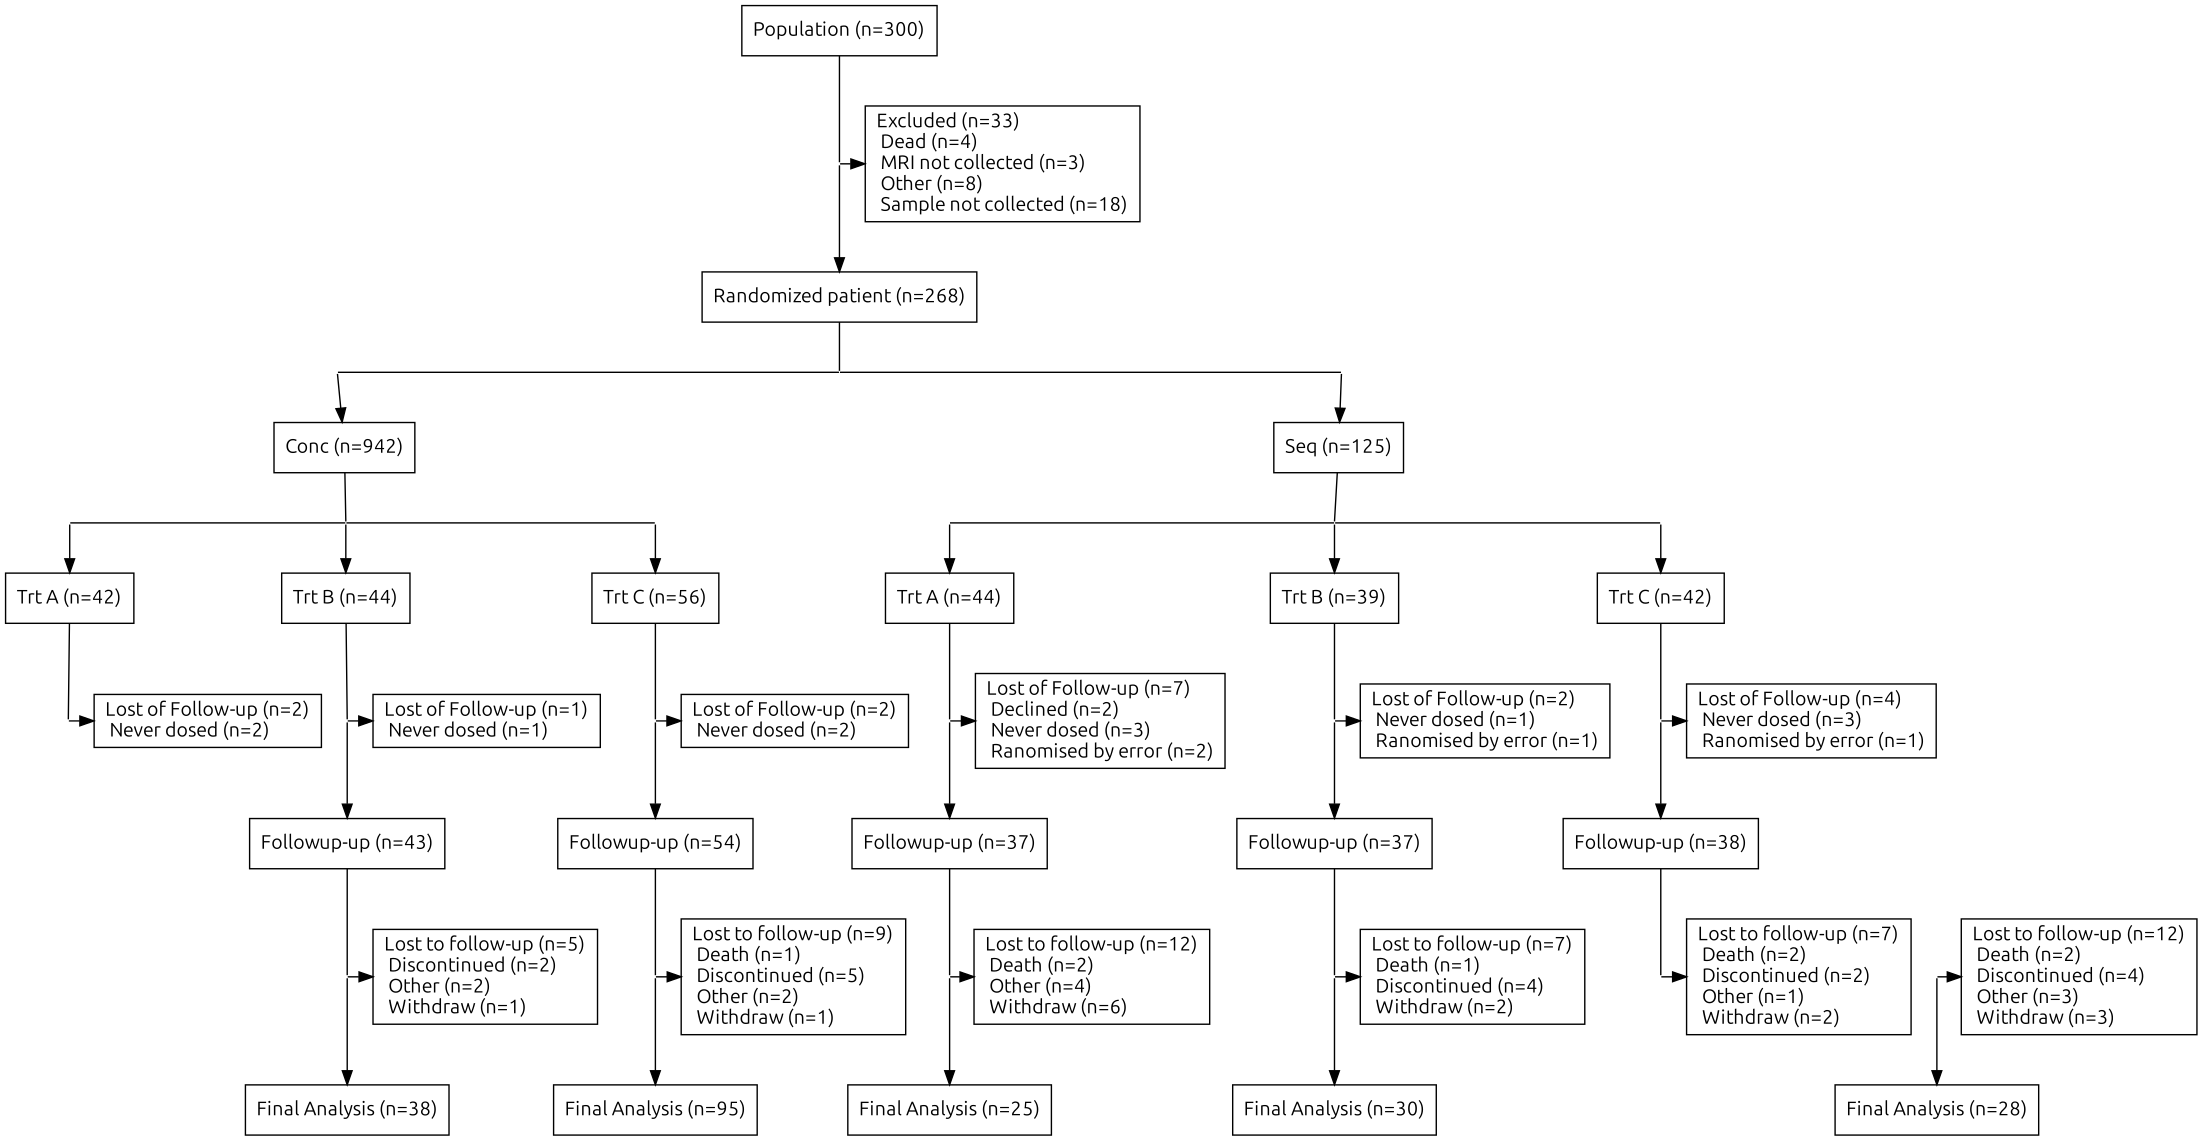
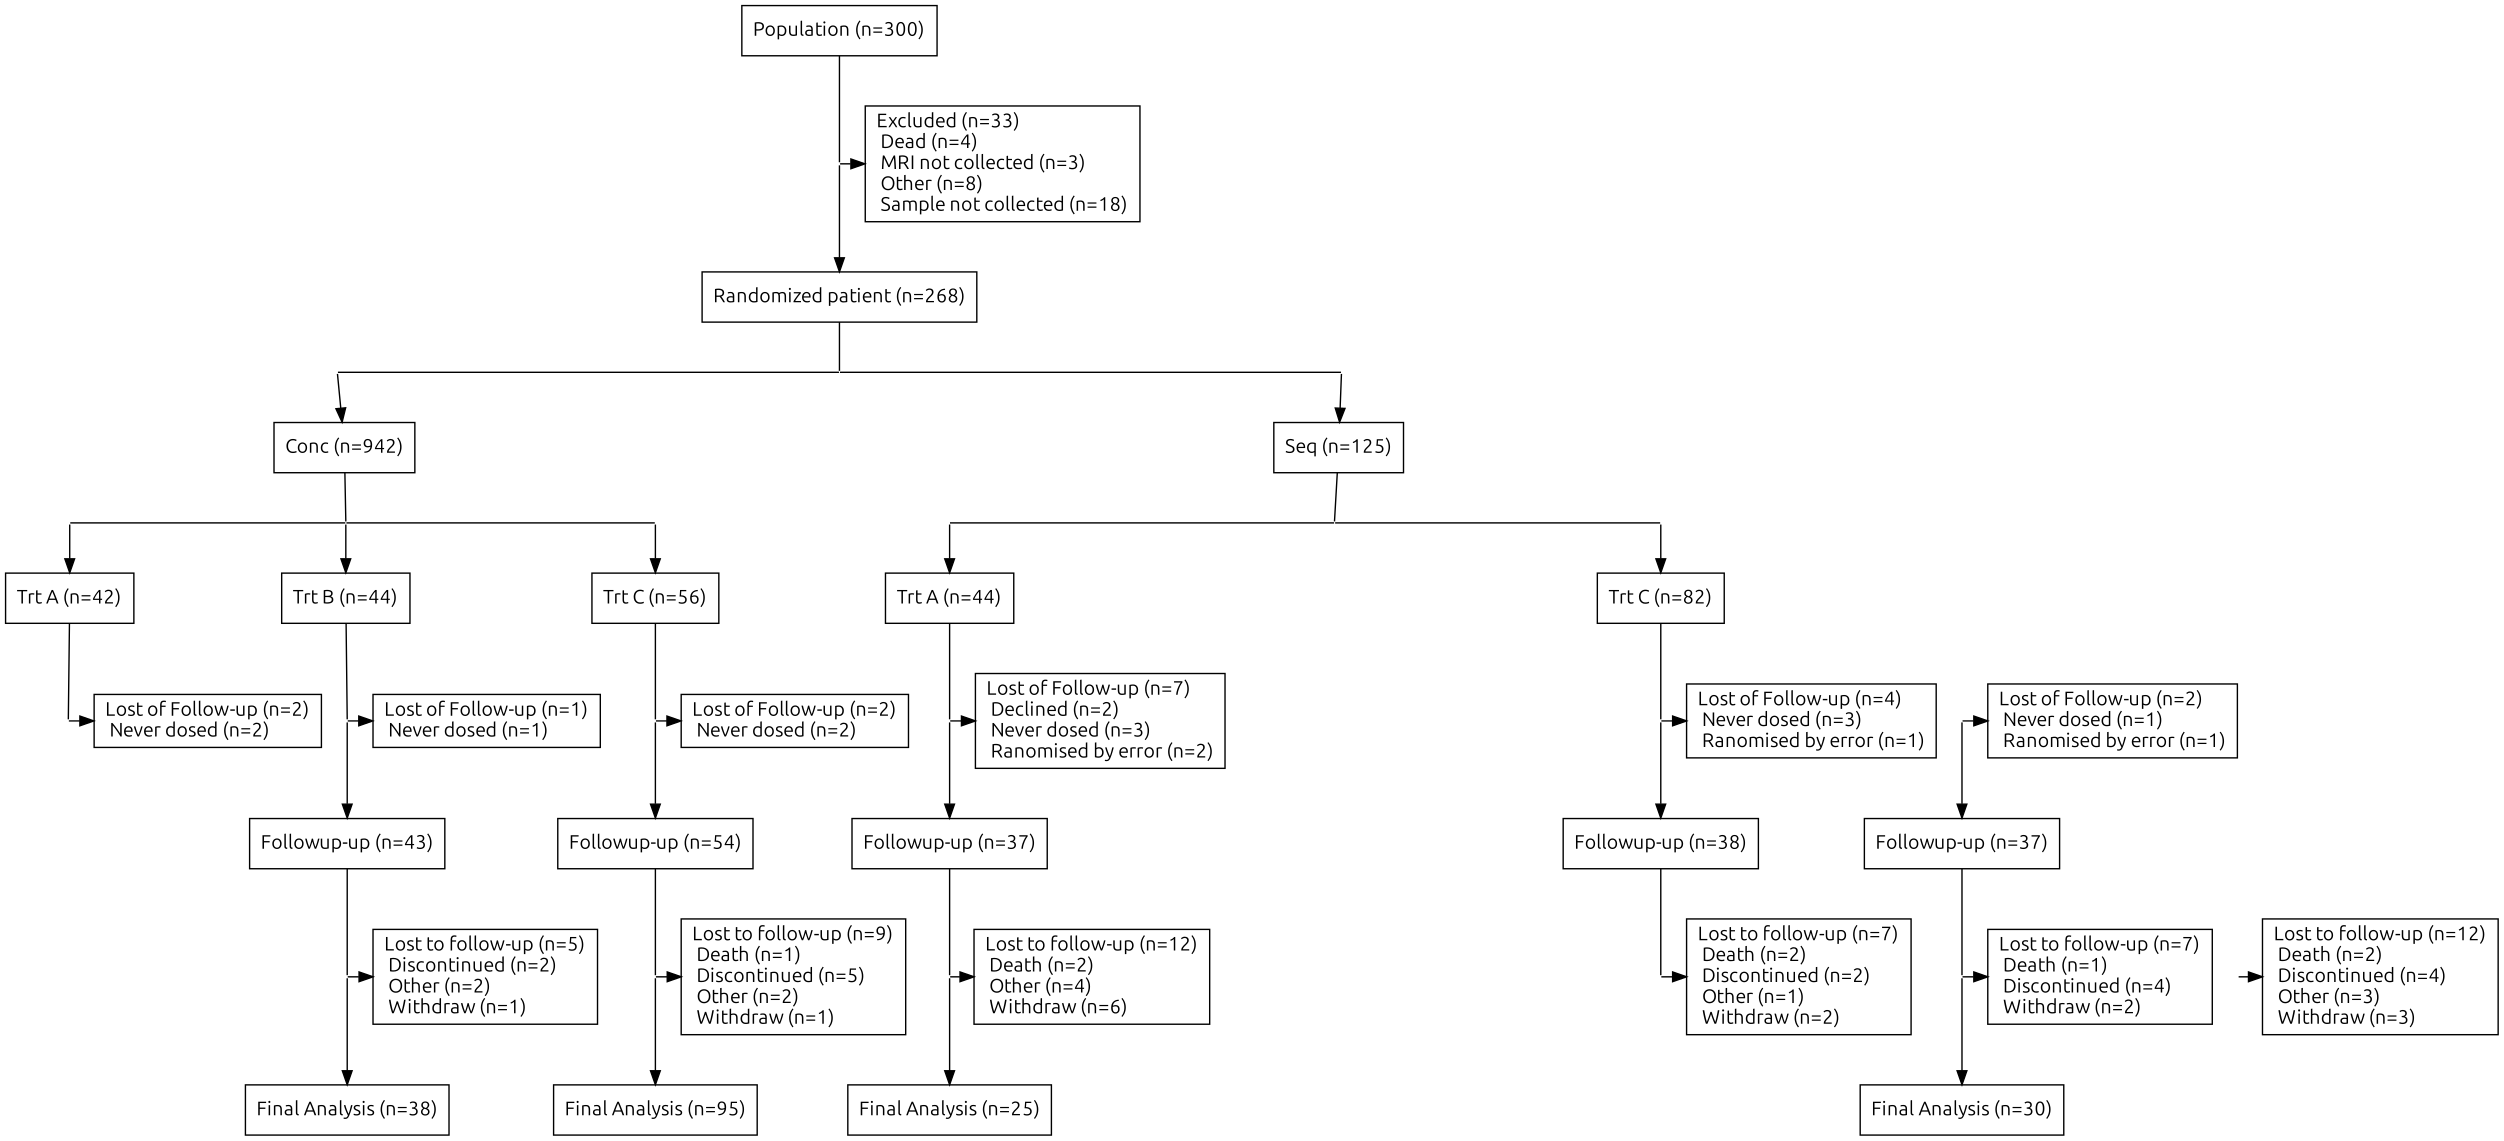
  digraph {
    fontname=Ubuntu
    node [fontname=Ubuntu shape=rectangle]
    edge [fontname=Ubuntu]
    n1 [label="Population (n=300)"]
    n2 [label="Excluded (n=33)\l Dead (n=4)\l MRI not collected (n=3)\l Other (n=8)\l Sample not collected (n=18)\l"]
    P1 [shape=point style=invis width=0]
    P2 [shape=point style=invis width=0]
    P3 [shape=point style=invis width=0]
    P4 [shape=point style=invis width=0]
    n7 [label="Conc (n=942)"]
    n8 [label="Seq (n=125)"]
    P5 [shape=point style=invis width=0]
    P6 [shape=point style=invis width=0]
    P7 [shape=point style=invis width=0]
    P8 [shape=point style=invis width=0]
    P9 [shape=point style=invis width=0]
    P10 [shape=point style=invis width=0]
    n15 [label="Trt A (n=42)"]
    n16 [label="Trt B (n=44)"]
    n17 [label="Trt C (n=56)"]
    n18 [label="Trt A (n=44)"]
-   n19 [label="Trt B (n=39)"]
-   n20 [label="Trt C (n=42)"]
+   n20 [label="Trt C (n=82)"]
    n21 [label="Lost of Follow-up (n=2)\l Never dosed (n=2)\l"]
    P11 [shape=point style=invis width=0]
    n23 [label="Followup-up (n=43)"]
    n24 [label="Followup-up (n=54)"]
    n25 [label="Followup-up (n=37)"]
    n26 [label="Followup-up (n=37)"]
    n27 [label="Followup-up (n=38)"]
    n28 [label="Lost of Follow-up (n=1)\l Never dosed (n=1)\l"]
    n29 [label="Lost of Follow-up (n=2)\l Never dosed (n=2)\l"]
    n30 [label="Lost of Follow-up (n=7)\l Declined (n=2)\l Never dosed (n=3)\l Ranomised by error (n=2)\l"]
    n31 [label="Lost of Follow-up (n=2)\l Never dosed (n=1)\l Ranomised by error (n=1)\l"]
    n32 [label="Lost of Follow-up (n=4)\l Never dosed (n=3)\l Ranomised by error (n=1)\l"]
    P12 [shape=point style=invis width=0]
    P13 [shape=point style=invis width=0]
    P14 [shape=point style=invis width=0]
    P15 [shape=point style=invis width=0]
    P16 [shape=point style=invis width=0]
    n38 [label="Lost to follow-up (n=12)\l Death (n=2)\l Discontinued (n=4)\l Other (n=3)\l Withdraw (n=3)\l"]
    P17 [shape=point style=invis width=0]
-   n40 [label="Final Analysis (n=28)"]
    n41 [label="Final Analysis (n=38)"]
    n42 [label="Final Analysis (n=95)"]
    n43 [label="Final Analysis (n=25)"]
    n44 [label="Final Analysis (n=30)"]
    n45 [label="Lost to follow-up (n=5)\l Discontinued (n=2)\l Other (n=2)\l Withdraw (n=1)\l"]
    n46 [label="Lost to follow-up (n=9)\l Death (n=1)\l Discontinued (n=5)\l Other (n=2)\l Withdraw (n=1)\l"]
    n47 [label="Lost to follow-up (n=12)\l Death (n=2)\l Other (n=4)\l Withdraw (n=6)\l"]
    n48 [label="Lost to follow-up (n=7)\l Death (n=1)\l Discontinued (n=4)\l Withdraw (n=2)\l"]
    n49 [label="Lost to follow-up (n=7)\l Death (n=2)\l Discontinued (n=2)\l Other (n=1)\l Withdraw (n=2)\l"]
    P18 [shape=point style=invis width=0]
    P19 [shape=point style=invis width=0]
    P20 [shape=point style=invis width=0]
    P21 [shape=point style=invis width=0]
    P22 [shape=point style=invis width=0]
    n55 [label="Randomized patient (n=268)"]
    subgraph sub_1 {
      rank=same
      rankdir=LR
      n1
    }
    subgraph sub_2 {
      rank=same
      rankdir=LR
      n2
      P1
    }
    subgraph sub_3 {
      rank=same
      rankdir=LR
      P2
      P3
      P4
    }
    subgraph sub_4 {
      rank=same
      rankdir=LR
      n7
      n8
    }
    subgraph sub_5 {
      rank=same
      rankdir=LR
      P5
      P6
      P7
      P8
      P9
      P10
    }
    subgraph sub_6 {
      rank=same
      rankdir=LR
      n15
      n16
      n17
      n18
-     n19
      n20
    }
    subgraph sub_7 {
      rank=same
      rankdir=LR
      n21
      P11
    }
    subgraph sub_8 {
      rank=same
      rankdir=LR
      n23
      n24
      n25
      n26
      n27
    }
    subgraph sub_9 {
      rank=same
      rankdir=LR
      n21
      n28
      n29
      n30
      n31
      n32
    }
    subgraph sub_10 {
      rank=same
      rankdir=LR
      n28
      P12
    }
    subgraph sub_11 {
      rank=same
      rankdir=LR
      n29
      P13
    }
    subgraph sub_12 {
      rank=same
      rankdir=LR
      n30
      P14
    }
    subgraph sub_13 {
      rank=same
      rankdir=LR
      n31
      P15
    }
    subgraph sub_14 {
      rank=same
      rankdir=LR
      n32
      P16
    }
    subgraph sub_15 {
      rank=same
      rankdir=LR
      n38
      P17
    }
    subgraph sub_16 {
      rank=same
      rankdir=LR
-     n40
      n41
      n42
      n43
      n44
    }
    subgraph sub_17 {
      rank=same
      rankdir=LR
      n38
      n45
      n46
      n47
      n48
      n49
    }
    subgraph sub_18 {
      rank=same
      rankdir=LR
      n45
      P18
    }
    subgraph sub_19 {
      rank=same
      rankdir=LR
      n46
      P19
    }
    subgraph sub_20 {
      rank=same
      rankdir=LR
      n47
      P20
    }
    subgraph sub_21 {
      rank=same
      rankdir=LR
      n48
      P21
    }
    subgraph sub_22 {
      rank=same
      rankdir=LR
      n49
      P22
    }
    n1 -> P1 [arrowhead=none]
    P1 -> n2
    P1 -> n55
    P2 -> P3 [arrowhead=none minlen=20.0]
    P2 -> n7
    P3 -> P4 [arrowhead=none minlen=20.0]
    P4 -> n8
    n7 -> P6 [arrowhead=none]
    n8 -> P9 [arrowhead=none]
    P5 -> P6 [arrowhead=none minlen=11.0]
    P5 -> n15
    P6 -> P7 [arrowhead=none minlen=11.0]
    P6 -> n16
    P7 -> P8 [style=invis]
    P7 -> n17
    P8 -> P9 [arrowhead=none minlen=13.0]
    P8 -> n18
    P9 -> P10 [arrowhead=none minlen=13.0]
-   P9 -> n19
    P10 -> n20
    n15 -> P11 [arrowhead=none]
    n16 -> P12 [arrowhead=none]
    n17 -> P13 [arrowhead=none]
    n18 -> P14 [arrowhead=none]
-   n19 -> P15 [arrowhead=none]
    n20 -> P16 [arrowhead=none]
    P11 -> n21
    n23 -> P18 [arrowhead=none]
    n24 -> P19 [arrowhead=none]
    n25 -> P20 [arrowhead=none]
    n26 -> P21 [arrowhead=none]
    n27 -> P22 [arrowhead=none]
    P12 -> n23
    P12 -> n28
    P13 -> n24
    P13 -> n29
    P14 -> n25
    P14 -> n30
    P15 -> n26
    P15 -> n31
    P16 -> n27
    P16 -> n32
    P17 -> n38
-   P17 -> n40
    P18 -> n41
    P18 -> n45
    P19 -> n42
    P19 -> n46
    P20 -> n43
    P20 -> n47
    P21 -> n44
    P21 -> n48
    P22 -> n49
    n55 -> P3 [arrowhead=none]
  }
